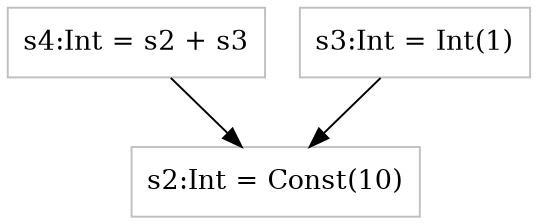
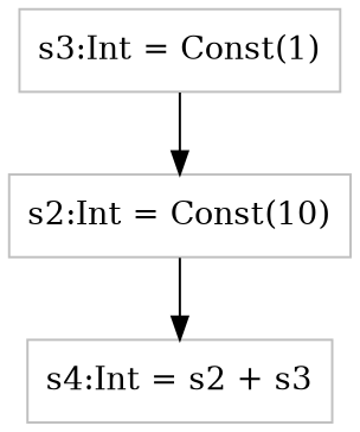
  digraph {
    concentrate=true
    fontname="DejaVu Serif"
    node [color=gray fontname="DejaVu Serif" shape=box]
    edge [fontname="DejaVu Serif" style=solid]
    n1 [height=0.5 label="s2:Int = Const(10)" width=1.6443]
    n2 [height=0.5 label="s4:Int = s2 + s3" width=1.4207]
-   n3 [height=0.5 label="s3:Int = Int(1)" width=1.5402]
-   n2 -> n1
+   n3 [height=0.5 label="s3:Int = Const(1)" width=1.5402]
+   n1 -> n2
    n3 -> n1
  }
